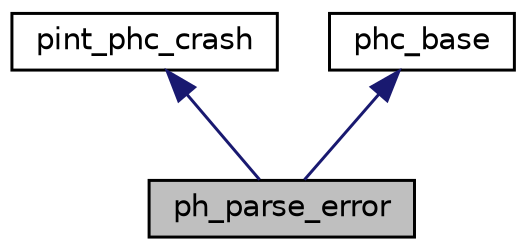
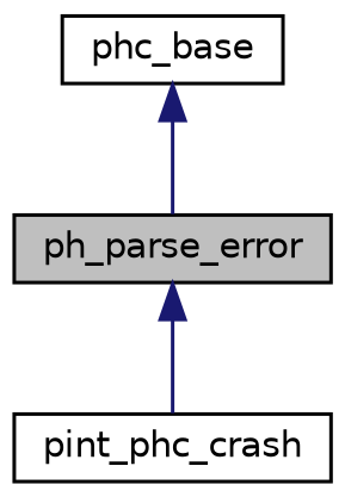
  digraph {
    node [color=black fillcolor=white fontname=Helvetica fontsize=10 shape=record style=filled]
    edge [color=midnightblue dir=back fontname=Helvetica fontsize=10 labelfontname=Helvetica labelfontsize=10 style=solid]
    n1 [fillcolor=grey75 fontcolor=black height=0.2 label=ph_parse_error width=0.4]
    n2 [height=0.2 label=pint_phc_crash width=0.4]
    n3 [height=0.2 label=phc_base width=0.4]
-   n2 -> n1
+   n1 -> n2
    n3 -> n1
  }
